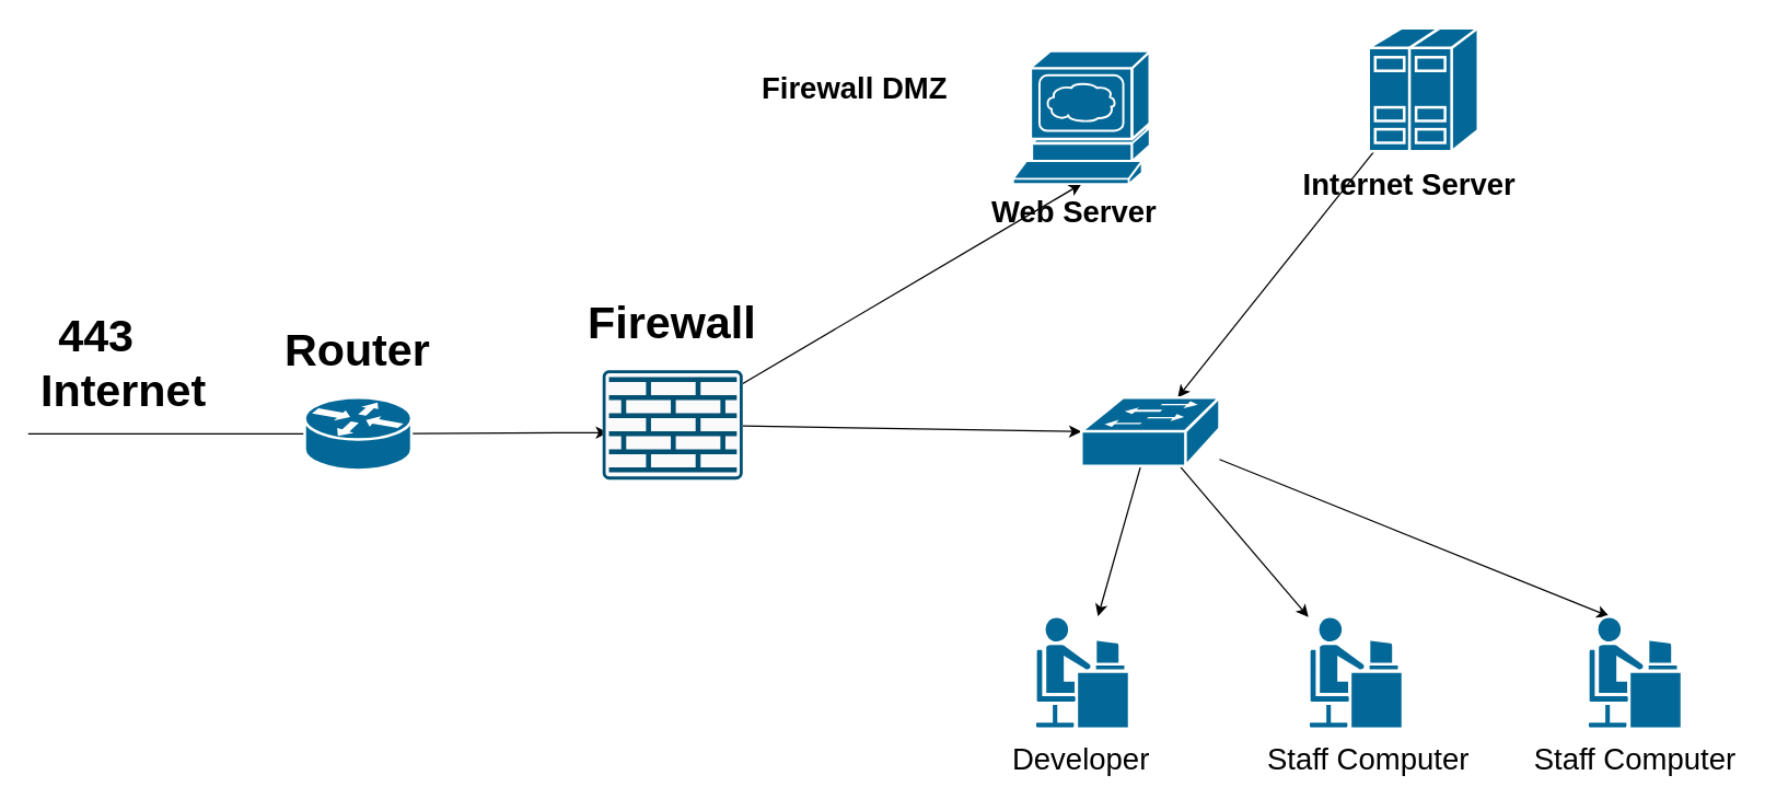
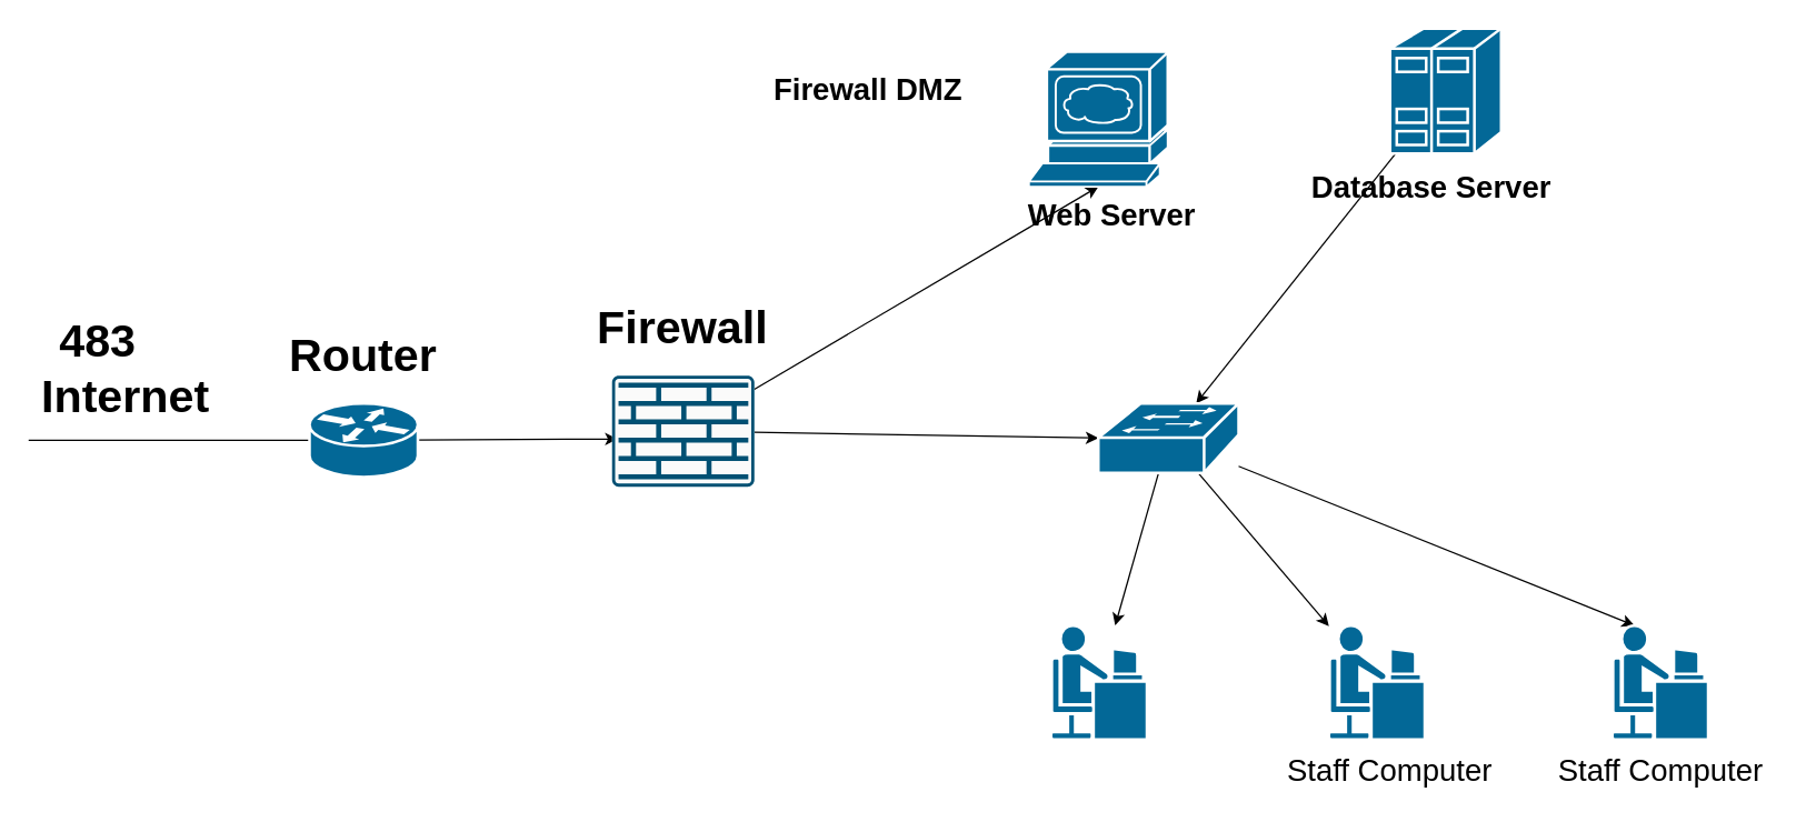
  <mxCell id="0" />
  <mxCell id="1" parent="0" />
  <mxCell id="2" style="edgeStyle=none;html=1;entryX=0.039;entryY=0.571;entryDx=0;entryDy=0;entryPerimeter=0;" edge="1" parent="1" source="4" target="9"><mxGeometry relative="1" as="geometry"><mxPoint x="430" y="320" as="targetPoint" /></mxGeometry></mxCell>
  <mxCell id="3" style="edgeStyle=none;html=1;endArrow=none;endFill=0;" edge="1" parent="1" source="4"><mxGeometry relative="1" as="geometry"><mxPoint x="20" y="316.5" as="targetPoint" /></mxGeometry></mxCell>
  <mxCell id="4" value="" style="shape=mxgraph.cisco.routers.router;sketch=0;html=1;pointerEvents=1;dashed=0;fillColor=#036897;strokeColor=#ffffff;strokeWidth=2;verticalLabelPosition=bottom;verticalAlign=top;align=center;outlineConnect=0;" vertex="1" parent="1"><mxGeometry x="222.2" y="290" width="78" height="53" as="geometry" /></mxCell>
  <mxCell id="5" style="edgeStyle=none;html=1;fontSize=33;" edge="1" parent="1" source="6" target="18"><mxGeometry relative="1" as="geometry" /></mxCell>
  <mxCell id="6" value="" style="shape=mxgraph.cisco.servers.standard_host;sketch=0;html=1;pointerEvents=1;dashed=0;fillColor=#036897;strokeColor=#ffffff;strokeWidth=2;verticalLabelPosition=bottom;verticalAlign=top;align=center;outlineConnect=0;" vertex="1" parent="1"><mxGeometry x="1000" y="20" width="80" height="90" as="geometry" /></mxCell>
  <mxCell id="7" style="edgeStyle=none;html=1;entryX=0.5;entryY=1;entryDx=0;entryDy=0;entryPerimeter=0;" edge="1" parent="1" source="9" target="10"><mxGeometry relative="1" as="geometry" /></mxCell>
  <mxCell id="8" style="edgeStyle=none;html=1;entryX=0;entryY=0.5;entryDx=0;entryDy=0;entryPerimeter=0;fontSize=33;" edge="1" parent="1" source="9" target="18"><mxGeometry relative="1" as="geometry" /></mxCell>
  <mxCell id="9" value="" style="sketch=0;points=[[0.015,0.015,0],[0.985,0.015,0],[0.985,0.985,0],[0.015,0.985,0],[0.25,0,0],[0.5,0,0],[0.75,0,0],[1,0.25,0],[1,0.5,0],[1,0.75,0],[0.75,1,0],[0.5,1,0],[0.25,1,0],[0,0.75,0],[0,0.5,0],[0,0.25,0]];verticalLabelPosition=bottom;html=1;verticalAlign=top;aspect=fixed;align=center;pointerEvents=1;shape=mxgraph.cisco19.rect;prIcon=firewall;fillColor=#FAFAFA;strokeColor=#005073;" vertex="1" parent="1"><mxGeometry x="440" y="270" width="102.4" height="80" as="geometry" /></mxCell>
  <mxCell id="10" value="" style="shape=mxgraph.cisco.servers.www_server;sketch=0;html=1;pointerEvents=1;dashed=0;fillColor=#036897;strokeColor=#ffffff;strokeWidth=2;verticalLabelPosition=bottom;verticalAlign=top;align=center;outlineConnect=0;" vertex="1" parent="1"><mxGeometry x="740" y="37" width="100" height="97" as="geometry" /></mxCell>
  <mxCell id="11" value="Internet" style="text;strokeColor=none;align=center;fillColor=none;html=1;verticalAlign=middle;whiteSpace=wrap;rounded=0;fontStyle=1;fontSize=33;" vertex="1" parent="1"><mxGeometry x="20" y="270" width="140" height="30" as="geometry" /></mxCell>
  <mxCell id="12" value="Firewall" style="text;strokeColor=none;align=center;fillColor=none;html=1;verticalAlign=middle;whiteSpace=wrap;rounded=0;fontStyle=1;fontSize=33;" vertex="1" parent="1"><mxGeometry x="421.2" y="220" width="140" height="30" as="geometry" /></mxCell>
- <mxCell id="13" value="Web Server" style="text;strokeColor=none;align=center;fillColor=none;html=1;verticalAlign=middle;whiteSpace=wrap;rounded=0;fontStyle=1;fontSize=22;" vertex="1" parent="1"><mxGeometry x="675" y="140" width="220" height="30" as="geometry" /></mxCell>
- <mxCell id="14" value="Internet Server" style="text;strokeColor=none;align=center;fillColor=none;html=1;verticalAlign=middle;whiteSpace=wrap;rounded=0;fontStyle=1;fontSize=22;" vertex="1" parent="1"><mxGeometry x="920" y="120" width="220" height="30" as="geometry" /></mxCell>
+ <mxCell id="13" value="Web Server" style="text;strokeColor=none;align=center;fillColor=none;html=1;verticalAlign=middle;whiteSpace=wrap;rounded=0;fontStyle=1;fontSize=22;" vertex="1" parent="1"><mxGeometry x="690" y="140" width="220" height="30" as="geometry" /></mxCell>
+ <mxCell id="14" value="Database Server" style="text;strokeColor=none;align=center;fillColor=none;html=1;verticalAlign=middle;whiteSpace=wrap;rounded=0;fontStyle=1;fontSize=22;" vertex="1" parent="1"><mxGeometry x="920" y="120" width="220" height="30" as="geometry" /></mxCell>
  <mxCell id="15" style="edgeStyle=none;html=1;fontSize=33;" edge="1" parent="1" source="18" target="19"><mxGeometry relative="1" as="geometry"><mxPoint x="850" y="390" as="targetPoint" /></mxGeometry></mxCell>
  <mxCell id="16" style="edgeStyle=none;html=1;fontSize=33;" edge="1" parent="1" source="18" target="20"><mxGeometry relative="1" as="geometry" /></mxCell>
  <mxCell id="17" style="edgeStyle=none;html=1;entryX=0.23;entryY=0;entryDx=0;entryDy=0;entryPerimeter=0;fontSize=33;" edge="1" parent="1" source="18" target="21"><mxGeometry relative="1" as="geometry" /></mxCell>
  <mxCell id="18" value="" style="shape=mxgraph.cisco.switches.workgroup_switch;sketch=0;html=1;pointerEvents=1;dashed=0;fillColor=#036897;strokeColor=#ffffff;strokeWidth=2;verticalLabelPosition=bottom;verticalAlign=top;align=center;outlineConnect=0;fontSize=33;" vertex="1" parent="1"><mxGeometry x="790" y="290" width="101" height="50" as="geometry" /></mxCell>
  <mxCell id="19" value="" style="shape=mxgraph.cisco.people.androgenous_person;sketch=0;html=1;pointerEvents=1;dashed=0;fillColor=#036897;strokeColor=#ffffff;strokeWidth=2;verticalLabelPosition=bottom;verticalAlign=top;align=center;outlineConnect=0;fontSize=33;" vertex="1" parent="1"><mxGeometry x="756" y="450" width="69" height="82" as="geometry" /></mxCell>
  <mxCell id="20" value="" style="shape=mxgraph.cisco.people.androgenous_person;sketch=0;html=1;pointerEvents=1;dashed=0;fillColor=#036897;strokeColor=#ffffff;strokeWidth=2;verticalLabelPosition=bottom;verticalAlign=top;align=center;outlineConnect=0;fontSize=33;" vertex="1" parent="1"><mxGeometry x="956" y="450" width="69" height="82" as="geometry" /></mxCell>
  <mxCell id="21" value="" style="shape=mxgraph.cisco.people.androgenous_person;sketch=0;html=1;pointerEvents=1;dashed=0;fillColor=#036897;strokeColor=#ffffff;strokeWidth=2;verticalLabelPosition=bottom;verticalAlign=top;align=center;outlineConnect=0;fontSize=33;" vertex="1" parent="1"><mxGeometry x="1160" y="450" width="69" height="82" as="geometry" /></mxCell>
- <mxCell id="22" value="Developer" style="text;strokeColor=none;align=center;fillColor=none;html=1;verticalAlign=middle;whiteSpace=wrap;rounded=0;fontSize=22;" vertex="1" parent="1"><mxGeometry x="725.25" y="540" width="129.5" height="30" as="geometry" /></mxCell>
  <mxCell id="23" value="Staff Computer" style="text;strokeColor=none;align=center;fillColor=none;html=1;verticalAlign=middle;whiteSpace=wrap;rounded=0;fontSize=22;" vertex="1" parent="1"><mxGeometry x="910" y="540" width="180" height="30" as="geometry" /></mxCell>
  <mxCell id="24" value="Staff Computer" style="text;strokeColor=none;align=center;fillColor=none;html=1;verticalAlign=middle;whiteSpace=wrap;rounded=0;fontSize=22;" vertex="1" parent="1"><mxGeometry x="1104.5" y="540" width="180" height="30" as="geometry" /></mxCell>
- <mxCell id="25" value="443" style="text;strokeColor=none;align=center;fillColor=none;html=1;verticalAlign=middle;whiteSpace=wrap;rounded=0;fontStyle=1;fontSize=33;" vertex="1" parent="1"><mxGeometry x="30" y="230" width="80" height="30" as="geometry" /></mxCell>
+ <mxCell id="25" value="483" style="text;strokeColor=none;align=center;fillColor=none;html=1;verticalAlign=middle;whiteSpace=wrap;rounded=0;fontStyle=1;fontSize=33;" vertex="1" parent="1"><mxGeometry x="30" y="230" width="80" height="30" as="geometry" /></mxCell>
  <mxCell id="26" value="Router" style="text;strokeColor=none;align=center;fillColor=none;html=1;verticalAlign=middle;whiteSpace=wrap;rounded=0;fontStyle=1;fontSize=33;" vertex="1" parent="1"><mxGeometry x="191.2" y="240" width="140" height="30" as="geometry" /></mxCell>
  <mxCell id="27" value="Firewall DMZ" style="text;strokeColor=none;align=center;fillColor=none;html=1;verticalAlign=middle;whiteSpace=wrap;rounded=0;fontStyle=1;fontSize=22;" vertex="1" parent="1"><mxGeometry x="542.4" y="50" width="165" height="30" as="geometry" /></mxCell>
